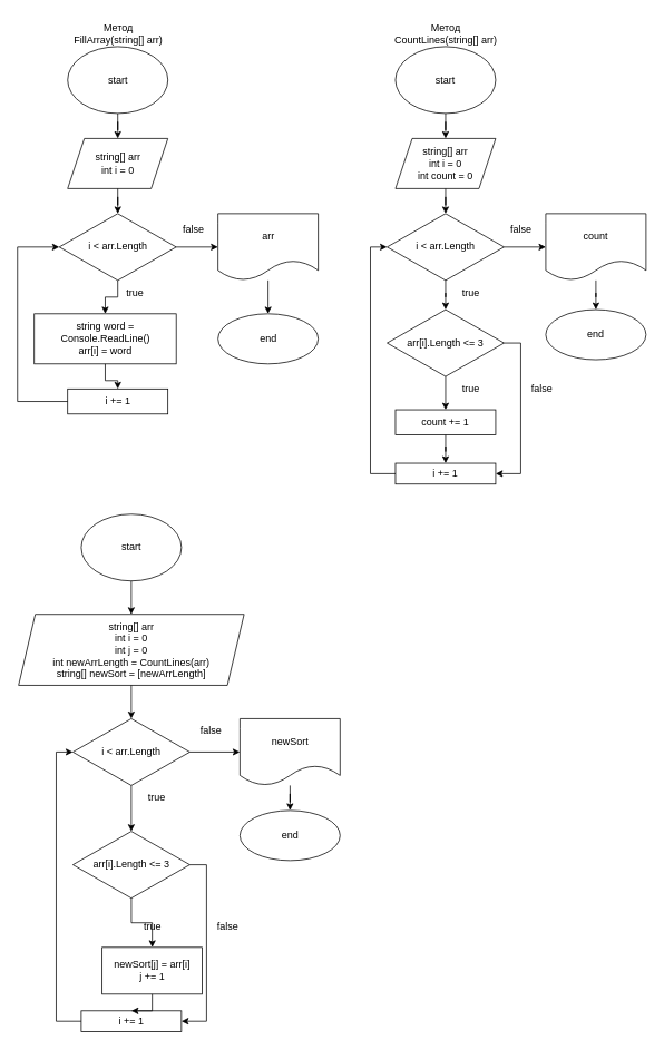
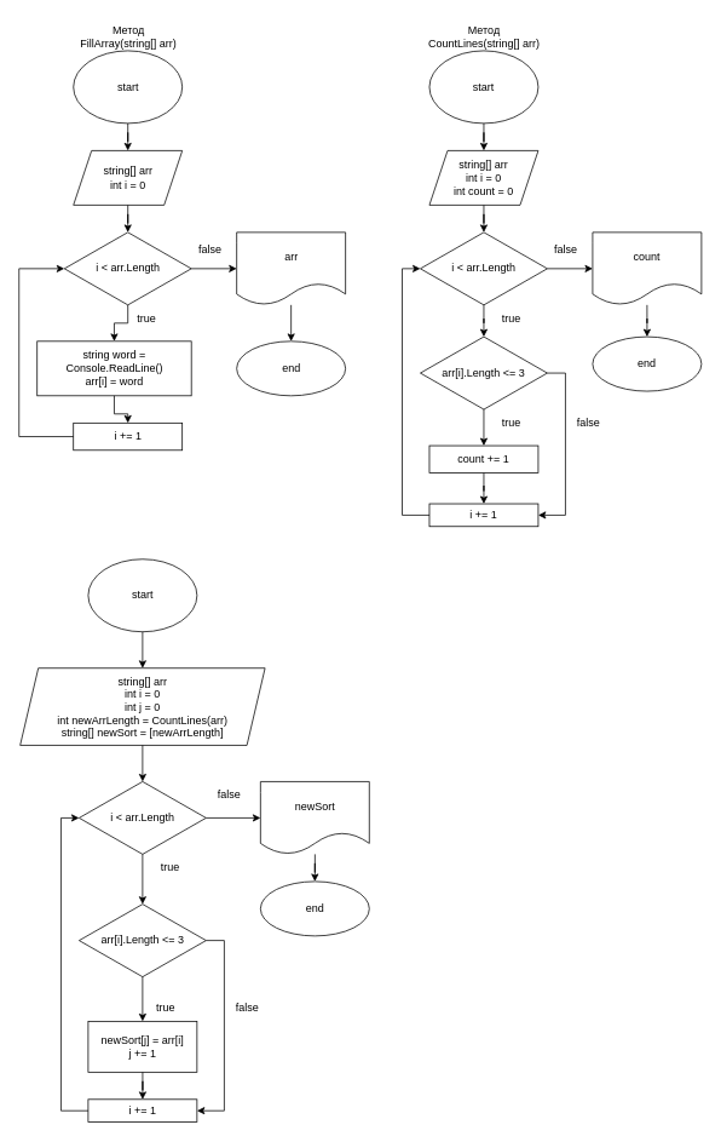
  <mxCell id="0" />
  <mxCell id="1" parent="0" />
  <mxCell id="2" value="" style="edgeStyle=orthogonalEdgeStyle;rounded=0;orthogonalLoop=1;jettySize=auto;html=1;" edge="1" parent="1" source="3" target="6"><mxGeometry relative="1" as="geometry" /></mxCell>
  <mxCell id="3" value="start" style="ellipse;whiteSpace=wrap;html=1;strokeColor=#000000;fillColor=none;" vertex="1" parent="1"><mxGeometry x="80.5" y="55" width="120" height="80" as="geometry" /></mxCell>
  <mxCell id="4" value="Метод&lt;br&gt;FillArray(&lt;span style=&quot;&quot;&gt;string[] arr&lt;/span&gt;)" style="text;html=1;align=center;verticalAlign=middle;resizable=0;points=[];autosize=1;strokeColor=none;fillColor=none;" vertex="1" parent="1"><mxGeometry x="75.5" y="20" width="130" height="40" as="geometry" /></mxCell>
  <mxCell id="5" value="" style="edgeStyle=orthogonalEdgeStyle;rounded=0;orthogonalLoop=1;jettySize=auto;html=1;" edge="1" parent="1" source="6" target="9"><mxGeometry relative="1" as="geometry" /></mxCell>
  <mxCell id="6" value="&lt;span style=&quot;&quot;&gt;string[] arr&lt;/span&gt;&lt;br&gt;int i = 0" style="shape=parallelogram;perimeter=parallelogramPerimeter;whiteSpace=wrap;html=1;fixedSize=1;fillColor=none;strokeColor=#000000;" vertex="1" parent="1"><mxGeometry x="80.5" y="165" width="120" height="60" as="geometry" /></mxCell>
  <mxCell id="7" value="" style="edgeStyle=orthogonalEdgeStyle;rounded=0;orthogonalLoop=1;jettySize=auto;html=1;" edge="1" parent="1" source="9" target="12"><mxGeometry relative="1" as="geometry" /></mxCell>
  <mxCell id="8" value="" style="edgeStyle=orthogonalEdgeStyle;rounded=0;orthogonalLoop=1;jettySize=auto;html=1;" edge="1" parent="1" source="9" target="15"><mxGeometry relative="1" as="geometry" /></mxCell>
  <mxCell id="9" value="i &amp;lt; arr.Length" style="rhombus;whiteSpace=wrap;html=1;fillColor=none;strokeColor=#000000;" vertex="1" parent="1"><mxGeometry x="70.5" y="255" width="140" height="80" as="geometry" /></mxCell>
  <mxCell id="10" style="edgeStyle=orthogonalEdgeStyle;rounded=0;orthogonalLoop=1;jettySize=auto;html=1;exitX=0;exitY=0.5;exitDx=0;exitDy=0;entryX=0;entryY=0.5;entryDx=0;entryDy=0;" edge="1" parent="1" source="61" target="9"><mxGeometry relative="1" as="geometry"><Array as="points"><mxPoint x="20.5" y="480" /><mxPoint x="20.5" y="295" /></Array></mxGeometry></mxCell>
  <mxCell id="11" value="" style="edgeStyle=orthogonalEdgeStyle;rounded=0;orthogonalLoop=1;jettySize=auto;html=1;" edge="1" parent="1" source="12" target="61"><mxGeometry relative="1" as="geometry" /></mxCell>
  <mxCell id="12" value="string word = Console.ReadLine()&lt;br&gt;arr[i] = word&lt;br&gt;" style="whiteSpace=wrap;html=1;fillColor=none;strokeColor=#000000;" vertex="1" parent="1"><mxGeometry x="40.5" y="375" width="170" height="60" as="geometry" /></mxCell>
  <mxCell id="13" value="true" style="text;html=1;align=center;verticalAlign=middle;resizable=0;points=[];autosize=1;strokeColor=none;fillColor=none;" vertex="1" parent="1"><mxGeometry x="140.5" y="335" width="40" height="30" as="geometry" /></mxCell>
  <mxCell id="14" value="" style="edgeStyle=orthogonalEdgeStyle;rounded=0;orthogonalLoop=1;jettySize=auto;html=1;" edge="1" parent="1" source="15" target="29"><mxGeometry relative="1" as="geometry" /></mxCell>
  <mxCell id="15" value="&lt;span style=&quot;&quot;&gt;arr&lt;/span&gt;" style="shape=document;whiteSpace=wrap;html=1;boundedLbl=1;fillColor=none;strokeColor=#000000;" vertex="1" parent="1"><mxGeometry x="260.5" y="255" width="120" height="80" as="geometry" /></mxCell>
  <mxCell id="16" value="false" style="text;html=1;align=center;verticalAlign=middle;resizable=0;points=[];autosize=1;strokeColor=none;fillColor=none;" vertex="1" parent="1"><mxGeometry x="205.5" y="260" width="50" height="30" as="geometry" /></mxCell>
  <mxCell id="17" value="Метод&lt;br&gt;CountLines(string[] arr)" style="text;html=1;align=center;verticalAlign=middle;resizable=0;points=[];autosize=1;strokeColor=none;fillColor=none;" vertex="1" parent="1"><mxGeometry x="458" y="20" width="150" height="40" as="geometry" /></mxCell>
  <mxCell id="18" value="" style="edgeStyle=orthogonalEdgeStyle;rounded=0;orthogonalLoop=1;jettySize=auto;html=1;" edge="1" parent="1" source="19" target="21"><mxGeometry relative="1" as="geometry" /></mxCell>
  <mxCell id="19" value="start" style="ellipse;whiteSpace=wrap;html=1;strokeColor=#000000;fillColor=none;" vertex="1" parent="1"><mxGeometry x="473" y="55" width="120" height="80" as="geometry" /></mxCell>
  <mxCell id="20" value="" style="edgeStyle=orthogonalEdgeStyle;rounded=0;orthogonalLoop=1;jettySize=auto;html=1;" edge="1" parent="1" source="21" target="24"><mxGeometry relative="1" as="geometry" /></mxCell>
  <mxCell id="21" value="&lt;span style=&quot;&quot;&gt;string[] arr&lt;/span&gt;&lt;br&gt;int i = 0&lt;br&gt;int count = 0" style="shape=parallelogram;perimeter=parallelogramPerimeter;whiteSpace=wrap;html=1;fixedSize=1;fillColor=none;strokeColor=#000000;" vertex="1" parent="1"><mxGeometry x="473" y="165" width="120" height="60" as="geometry" /></mxCell>
  <mxCell id="22" value="" style="edgeStyle=orthogonalEdgeStyle;rounded=0;orthogonalLoop=1;jettySize=auto;html=1;" edge="1" parent="1" source="24" target="27"><mxGeometry relative="1" as="geometry" /></mxCell>
  <mxCell id="23" value="" style="edgeStyle=orthogonalEdgeStyle;rounded=0;orthogonalLoop=1;jettySize=auto;html=1;" edge="1" parent="1" source="24" target="32"><mxGeometry relative="1" as="geometry" /></mxCell>
  <mxCell id="24" value="i &amp;lt; arr.Length" style="rhombus;whiteSpace=wrap;html=1;fillColor=none;strokeColor=#000000;" vertex="1" parent="1"><mxGeometry x="463" y="255" width="140" height="80" as="geometry" /></mxCell>
  <mxCell id="25" value="true" style="text;html=1;align=center;verticalAlign=middle;resizable=0;points=[];autosize=1;strokeColor=none;fillColor=none;" vertex="1" parent="1"><mxGeometry x="543" y="335" width="40" height="30" as="geometry" /></mxCell>
  <mxCell id="26" value="" style="edgeStyle=orthogonalEdgeStyle;rounded=0;orthogonalLoop=1;jettySize=auto;html=1;" edge="1" parent="1" source="27" target="39"><mxGeometry relative="1" as="geometry" /></mxCell>
  <mxCell id="27" value="count" style="shape=document;whiteSpace=wrap;html=1;boundedLbl=1;fillColor=none;strokeColor=#000000;" vertex="1" parent="1"><mxGeometry x="653" y="255" width="120" height="80" as="geometry" /></mxCell>
  <mxCell id="28" value="false" style="text;html=1;align=center;verticalAlign=middle;resizable=0;points=[];autosize=1;strokeColor=none;fillColor=none;" vertex="1" parent="1"><mxGeometry x="598" y="260" width="50" height="30" as="geometry" /></mxCell>
  <mxCell id="29" value="end" style="ellipse;whiteSpace=wrap;html=1;fillColor=none;strokeColor=#000000;" vertex="1" parent="1"><mxGeometry x="260.5" y="375" width="120" height="60" as="geometry" /></mxCell>
  <mxCell id="30" value="" style="edgeStyle=orthogonalEdgeStyle;rounded=0;orthogonalLoop=1;jettySize=auto;html=1;" edge="1" parent="1" source="32" target="34"><mxGeometry relative="1" as="geometry" /></mxCell>
  <mxCell id="31" style="edgeStyle=orthogonalEdgeStyle;rounded=0;orthogonalLoop=1;jettySize=auto;html=1;exitX=1;exitY=0.5;exitDx=0;exitDy=0;entryX=1;entryY=0.5;entryDx=0;entryDy=0;" edge="1" parent="1" source="32" target="37"><mxGeometry relative="1" as="geometry" /></mxCell>
  <mxCell id="32" value="arr[i].Length &amp;lt;= 3" style="rhombus;whiteSpace=wrap;html=1;fillColor=none;strokeColor=#000000;" vertex="1" parent="1"><mxGeometry x="463" y="370" width="140" height="80" as="geometry" /></mxCell>
  <mxCell id="33" value="" style="edgeStyle=orthogonalEdgeStyle;rounded=0;orthogonalLoop=1;jettySize=auto;html=1;" edge="1" parent="1" source="34" target="37"><mxGeometry relative="1" as="geometry" /></mxCell>
  <mxCell id="34" value="count += 1" style="whiteSpace=wrap;html=1;fillColor=none;strokeColor=#000000;" vertex="1" parent="1"><mxGeometry x="473" y="490" width="120" height="30" as="geometry" /></mxCell>
  <mxCell id="35" value="true" style="text;html=1;align=center;verticalAlign=middle;resizable=0;points=[];autosize=1;strokeColor=none;fillColor=none;" vertex="1" parent="1"><mxGeometry x="543" y="450" width="40" height="30" as="geometry" /></mxCell>
  <mxCell id="36" style="edgeStyle=orthogonalEdgeStyle;rounded=0;orthogonalLoop=1;jettySize=auto;html=1;entryX=0;entryY=0.5;entryDx=0;entryDy=0;exitX=0;exitY=0.5;exitDx=0;exitDy=0;" edge="1" parent="1" source="37" target="24"><mxGeometry relative="1" as="geometry" /></mxCell>
  <mxCell id="37" value="i += 1" style="whiteSpace=wrap;html=1;fillColor=none;strokeColor=#000000;" vertex="1" parent="1"><mxGeometry x="473" y="554" width="120" height="25" as="geometry" /></mxCell>
  <mxCell id="38" value="false" style="text;html=1;align=center;verticalAlign=middle;resizable=0;points=[];autosize=1;strokeColor=none;fillColor=none;" vertex="1" parent="1"><mxGeometry x="623" y="450" width="50" height="30" as="geometry" /></mxCell>
  <mxCell id="39" value="end" style="ellipse;whiteSpace=wrap;html=1;fillColor=none;strokeColor=#000000;" vertex="1" parent="1"><mxGeometry x="653" y="370" width="120" height="60" as="geometry" /></mxCell>
  <mxCell id="40" value="" style="edgeStyle=orthogonalEdgeStyle;rounded=0;orthogonalLoop=1;jettySize=auto;html=1;" edge="1" parent="1" source="41" target="43"><mxGeometry relative="1" as="geometry" /></mxCell>
  <mxCell id="41" value="start" style="ellipse;whiteSpace=wrap;html=1;strokeColor=#000000;fillColor=none;" vertex="1" parent="1"><mxGeometry x="96.75" y="615" width="120" height="80" as="geometry" /></mxCell>
  <mxCell id="42" value="" style="edgeStyle=orthogonalEdgeStyle;rounded=0;orthogonalLoop=1;jettySize=auto;html=1;" edge="1" parent="1" source="43" target="46"><mxGeometry relative="1" as="geometry" /></mxCell>
  <mxCell id="43" value="&lt;span style=&quot;&quot;&gt;string[] arr&lt;/span&gt;&lt;br&gt;int i = 0&lt;br&gt;int j = 0&lt;br&gt;&lt;span style=&quot;&quot;&gt;int newArrLength =&amp;nbsp;&lt;/span&gt;&lt;span style=&quot;&quot;&gt;CountLines(arr)&lt;/span&gt;&lt;span style=&quot;&quot;&gt;&lt;br&gt;string[] newSort = [&lt;/span&gt;newArrLength&lt;span style=&quot;&quot;&gt;]&lt;br&gt;&lt;/span&gt;" style="shape=parallelogram;perimeter=parallelogramPerimeter;whiteSpace=wrap;html=1;fixedSize=1;fillColor=none;strokeColor=#000000;" vertex="1" parent="1"><mxGeometry x="21.75" y="735" width="270" height="85" as="geometry" /></mxCell>
  <mxCell id="44" value="" style="edgeStyle=orthogonalEdgeStyle;rounded=0;orthogonalLoop=1;jettySize=auto;html=1;" edge="1" parent="1" source="46" target="49"><mxGeometry relative="1" as="geometry" /></mxCell>
  <mxCell id="45" value="" style="edgeStyle=orthogonalEdgeStyle;rounded=0;orthogonalLoop=1;jettySize=auto;html=1;" edge="1" parent="1" source="46" target="53"><mxGeometry relative="1" as="geometry" /></mxCell>
  <mxCell id="46" value="i &amp;lt; arr.Length" style="rhombus;whiteSpace=wrap;html=1;fillColor=none;strokeColor=#000000;" vertex="1" parent="1"><mxGeometry x="86.75" y="860" width="140" height="80" as="geometry" /></mxCell>
  <mxCell id="47" value="true" style="text;html=1;align=center;verticalAlign=middle;resizable=0;points=[];autosize=1;strokeColor=none;fillColor=none;" vertex="1" parent="1"><mxGeometry x="166.75" y="940" width="40" height="30" as="geometry" /></mxCell>
  <mxCell id="48" value="" style="edgeStyle=orthogonalEdgeStyle;rounded=0;orthogonalLoop=1;jettySize=auto;html=1;" edge="1" parent="1" source="49" target="60"><mxGeometry relative="1" as="geometry" /></mxCell>
  <mxCell id="49" value="newSort" style="shape=document;whiteSpace=wrap;html=1;boundedLbl=1;fillColor=none;strokeColor=#000000;" vertex="1" parent="1"><mxGeometry x="286.75" y="860" width="120" height="80" as="geometry" /></mxCell>
  <mxCell id="50" value="false" style="text;html=1;align=center;verticalAlign=middle;resizable=0;points=[];autosize=1;strokeColor=none;fillColor=none;" vertex="1" parent="1"><mxGeometry x="226.75" y="860" width="50" height="30" as="geometry" /></mxCell>
  <mxCell id="51" value="" style="edgeStyle=orthogonalEdgeStyle;rounded=0;orthogonalLoop=1;jettySize=auto;html=1;" edge="1" parent="1" source="53" target="55"><mxGeometry relative="1" as="geometry" /></mxCell>
  <mxCell id="52" style="edgeStyle=orthogonalEdgeStyle;rounded=0;orthogonalLoop=1;jettySize=auto;html=1;exitX=1;exitY=0.5;exitDx=0;exitDy=0;entryX=1;entryY=0.5;entryDx=0;entryDy=0;" edge="1" parent="1" source="53" target="58"><mxGeometry relative="1" as="geometry" /></mxCell>
  <mxCell id="53" value="arr[i].Length &amp;lt;= 3" style="rhombus;whiteSpace=wrap;html=1;fillColor=none;strokeColor=#000000;" vertex="1" parent="1"><mxGeometry x="86.75" y="995" width="140" height="80" as="geometry" /></mxCell>
  <mxCell id="54" value="" style="edgeStyle=orthogonalEdgeStyle;rounded=0;orthogonalLoop=1;jettySize=auto;html=1;" edge="1" parent="1" source="55" target="58"><mxGeometry relative="1" as="geometry" /></mxCell>
- <mxCell id="55" value="newSort[j] = arr[i]&lt;br&gt;j += 1" style="whiteSpace=wrap;html=1;fillColor=none;strokeColor=#000000;" vertex="1" parent="1"><mxGeometry x="121.75" y="1134" width="120" height="56" as="geometry" /></mxCell>
+ <mxCell id="55" value="newSort[j] = arr[i]&lt;br&gt;j += 1" style="whiteSpace=wrap;html=1;fillColor=none;strokeColor=#000000;" vertex="1" parent="1"><mxGeometry x="96.75" y="1124" width="120" height="56" as="geometry" /></mxCell>
  <mxCell id="56" value="true" style="text;html=1;align=center;verticalAlign=middle;resizable=0;points=[];autosize=1;strokeColor=none;fillColor=none;" vertex="1" parent="1"><mxGeometry x="161.75" y="1094" width="40" height="30" as="geometry" /></mxCell>
  <mxCell id="57" style="edgeStyle=orthogonalEdgeStyle;rounded=0;orthogonalLoop=1;jettySize=auto;html=1;entryX=0;entryY=0.5;entryDx=0;entryDy=0;exitX=0;exitY=0.5;exitDx=0;exitDy=0;" edge="1" parent="1" source="58" target="46"><mxGeometry relative="1" as="geometry" /></mxCell>
  <mxCell id="58" value="i += 1" style="whiteSpace=wrap;html=1;fillColor=none;strokeColor=#000000;" vertex="1" parent="1"><mxGeometry x="96.75" y="1210" width="120" height="25" as="geometry" /></mxCell>
  <mxCell id="59" value="false" style="text;html=1;align=center;verticalAlign=middle;resizable=0;points=[];autosize=1;strokeColor=none;fillColor=none;" vertex="1" parent="1"><mxGeometry x="246.75" y="1094" width="50" height="30" as="geometry" /></mxCell>
  <mxCell id="60" value="end" style="ellipse;whiteSpace=wrap;html=1;fillColor=none;strokeColor=#000000;" vertex="1" parent="1"><mxGeometry x="286.75" y="970" width="120" height="60" as="geometry" /></mxCell>
  <mxCell id="61" value="i += 1" style="whiteSpace=wrap;html=1;fillColor=none;strokeColor=#000000;" vertex="1" parent="1"><mxGeometry x="80.5" y="465" width="120" height="30" as="geometry" /></mxCell>
